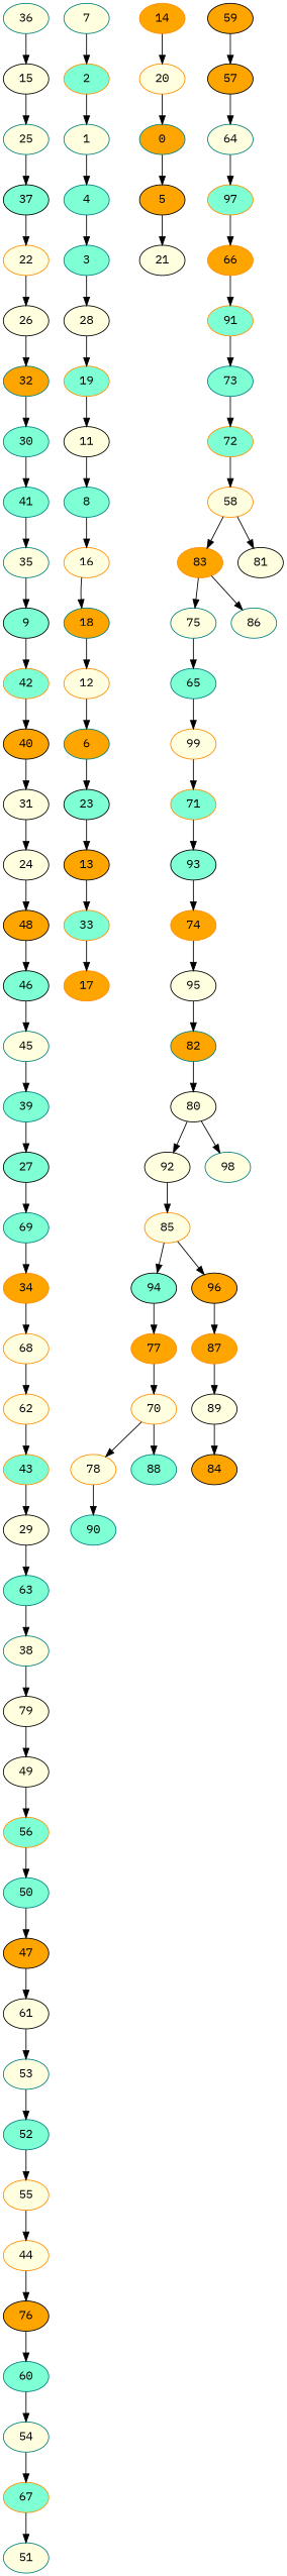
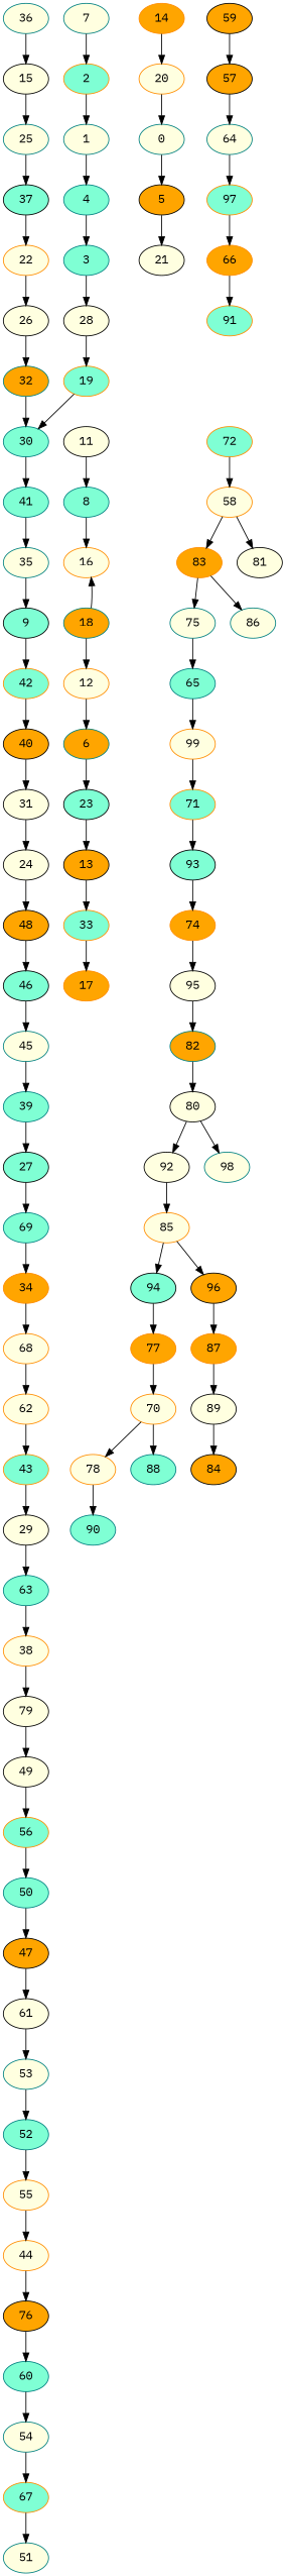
  digraph {
    fontname="IBM Plex Mono"
    node [color=teal fillcolor=lightyellow fontname="IBM Plex Mono" style=filled]
    edge [fontname="IBM Plex Mono"]
    2 [color=darkorange fillcolor=aquamarine]
    7
    1
    4 [fillcolor=aquamarine]
    3 [fillcolor=aquamarine]
    28 [color=black]
    19 [color=darkorange fillcolor=aquamarine]
    11 [color=black]
    8 [fillcolor=aquamarine]
    16 [color=darkorange]
    18 [fillcolor=orange]
    12 [color=darkorange]
    6 [fillcolor=orange]
    23 [color=black fillcolor=aquamarine]
    13 [color=black fillcolor=orange]
    33 [color=darkorange fillcolor=aquamarine]
    17 [color=darkorange fillcolor=orange]
    14 [color=darkorange fillcolor=orange]
    20 [color=darkorange]
-   0 [fillcolor=orange]
+   0
    5 [color=black fillcolor=orange]
    21 [color=black]
    15 [color=black]
    36
    25
    37 [color=black fillcolor=aquamarine]
    22 [color=darkorange]
    26 [color=black]
    32 [fillcolor=orange]
    30 [fillcolor=aquamarine]
    41 [fillcolor=aquamarine]
    35
    9 [color=black fillcolor=aquamarine]
    42 [color=darkorange fillcolor=aquamarine]
    40 [color=black fillcolor=orange]
    31 [color=black]
    24 [color=black]
    48 [color=black fillcolor=orange]
    46 [color=black fillcolor=aquamarine]
    45
    39 [fillcolor=aquamarine]
    27 [color=black fillcolor=aquamarine]
    69 [fillcolor=aquamarine]
    34 [color=darkorange fillcolor=orange]
    68 [color=darkorange]
    62 [color=darkorange]
    43 [color=darkorange fillcolor=aquamarine]
    29 [color=black]
    63 [fillcolor=aquamarine]
-   38
+   38 [color=darkorange]
    79 [color=black]
    49 [color=black]
    56 [color=darkorange fillcolor=aquamarine]
    50 [fillcolor=aquamarine]
    47 [color=black fillcolor=orange]
    61 [color=black]
    53
    52 [fillcolor=aquamarine]
    55 [color=darkorange]
    44 [color=darkorange]
    76 [color=black fillcolor=orange]
    60 [fillcolor=aquamarine]
    54
    67 [color=darkorange fillcolor=aquamarine]
    51
    59 [color=black fillcolor=orange]
    57 [color=black fillcolor=orange]
    64
    97 [color=darkorange fillcolor=aquamarine]
    66 [color=darkorange fillcolor=orange]
    91 [color=darkorange fillcolor=aquamarine]
-   73 [fillcolor=aquamarine]
    72 [color=darkorange fillcolor=aquamarine]
    58 [color=darkorange]
    83 [color=darkorange fillcolor=orange]
    81 [color=black]
    75
    86
    65 [fillcolor=aquamarine]
    99 [color=darkorange]
    71 [color=darkorange fillcolor=aquamarine]
    93 [color=black fillcolor=aquamarine]
    74 [color=darkorange fillcolor=orange]
    95 [color=black]
    82 [fillcolor=orange]
    80 [color=black]
    92 [color=black]
    98
    85 [color=darkorange]
    94 [color=black fillcolor=aquamarine]
    96 [color=black fillcolor=orange]
    77 [color=darkorange fillcolor=orange]
    87 [color=darkorange fillcolor=orange]
    70 [color=darkorange]
    78 [color=darkorange]
    88 [fillcolor=aquamarine]
    90 [fillcolor=aquamarine]
    89 [color=black]
    84 [color=black fillcolor=orange]
    2 -> 1
    7 -> 2
    1 -> 4
    4 -> 3
    3 -> 28
    28 -> 19
-   19 -> 11
+   19 -> 30
    11 -> 8
    8 -> 16
-   16 -> 18
+   18 -> 16
    18 -> 12
    12 -> 6
    6 -> 23
    23 -> 13
    13 -> 33
    33 -> 17
    14 -> 20
    20 -> 0
    0 -> 5
    5 -> 21
    15 -> 25
    36 -> 15
    25 -> 37
    37 -> 22
    22 -> 26
    26 -> 32
    32 -> 30
    30 -> 41
    41 -> 35
    35 -> 9
    9 -> 42
    42 -> 40
    40 -> 31
    31 -> 24
    24 -> 48
    48 -> 46
    46 -> 45
    45 -> 39
    39 -> 27
    27 -> 69
    69 -> 34
    34 -> 68
    68 -> 62
    62 -> 43
    43 -> 29
    29 -> 63
    63 -> 38
    38 -> 79
    79 -> 49
    49 -> 56
    56 -> 50
    50 -> 47
    47 -> 61
    61 -> 53
    53 -> 52
    52 -> 55
    55 -> 44
    44 -> 76
    76 -> 60
    60 -> 54
    54 -> 67
    67 -> 51
    59 -> 57
    57 -> 64
    64 -> 97
    97 -> 66
    66 -> 91
-   91 -> 73
-   73 -> 72
    72 -> 58
    58 -> 83
    58 -> 81
    83 -> 75
    83 -> 86
    75 -> 65
    65 -> 99
    99 -> 71
    71 -> 93
    93 -> 74
    74 -> 95
    95 -> 82
    82 -> 80
    80 -> 92
    80 -> 98
    92 -> 85
    85 -> 94
    85 -> 96
    94 -> 77
    96 -> 87
    77 -> 70
    87 -> 89
    70 -> 78
    70 -> 88
    78 -> 90
    89 -> 84
  }
